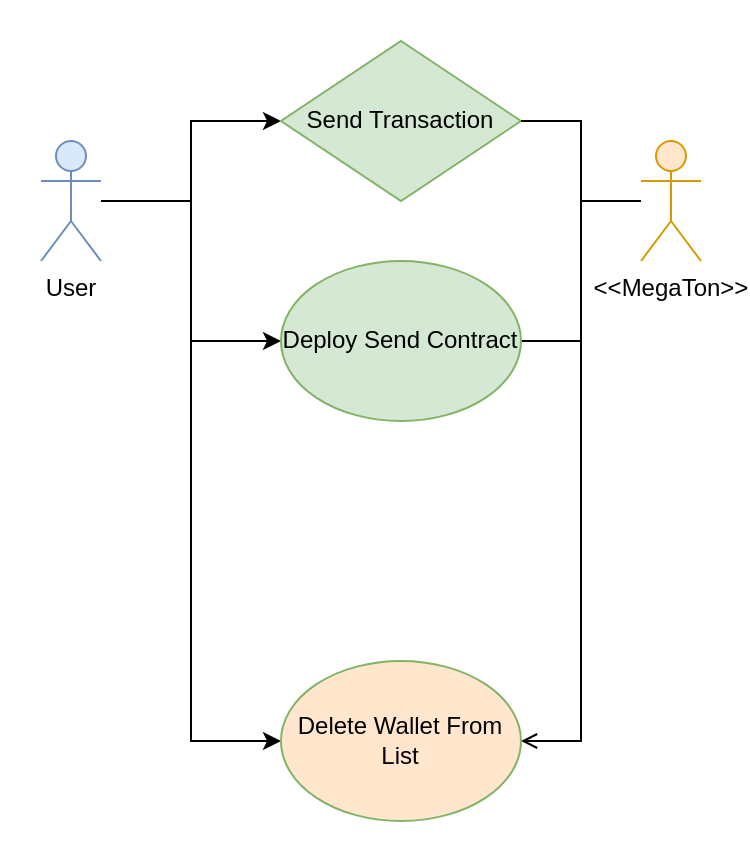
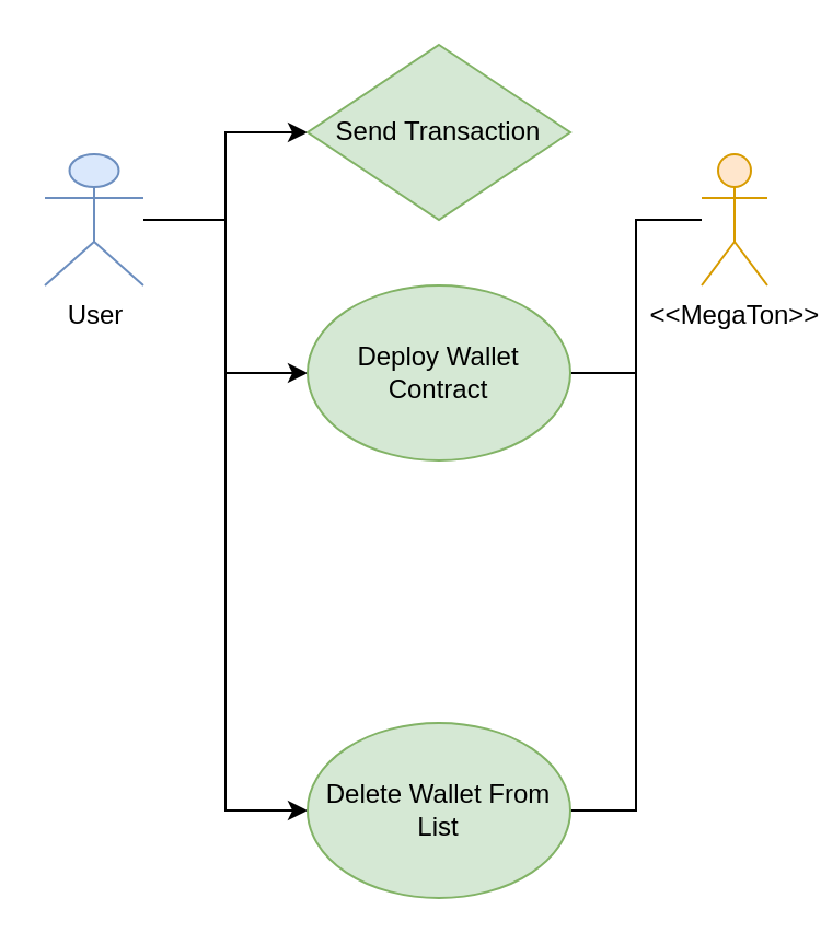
  <mxCell id="0" />
  <mxCell id="1" parent="0" />
  <mxCell id="2" style="edgeStyle=orthogonalEdgeStyle;rounded=0;orthogonalLoop=1;jettySize=auto;html=1;entryX=0;entryY=0.5;entryDx=0;entryDy=0;" edge="1" parent="1" source="5" target="6"><mxGeometry relative="1" as="geometry" /></mxCell>
  <mxCell id="3" style="edgeStyle=orthogonalEdgeStyle;rounded=0;orthogonalLoop=1;jettySize=auto;html=1;entryX=0;entryY=0.5;entryDx=0;entryDy=0;endArrow=classic;endFill=1;" edge="1" parent="1" source="5" target="11"><mxGeometry relative="1" as="geometry" /></mxCell>
  <mxCell id="4" style="edgeStyle=orthogonalEdgeStyle;rounded=0;orthogonalLoop=1;jettySize=auto;html=1;entryX=0;entryY=0.5;entryDx=0;entryDy=0;endArrow=classic;endFill=1;" edge="1" parent="1" source="5" target="12"><mxGeometry relative="1" as="geometry" /></mxCell>
- <mxCell id="5" value="User" style="shape=umlActor;verticalLabelPosition=bottom;verticalAlign=top;html=1;outlineConnect=0;fillColor=#dae8fc;strokeColor=#6c8ebf;" vertex="1" parent="1"><mxGeometry x="20" y="70" width="30" height="60" as="geometry" /></mxCell>
+ <mxCell id="5" value="User" style="shape=umlActor;verticalLabelPosition=bottom;verticalAlign=top;html=1;outlineConnect=0;fillColor=#dae8fc;strokeColor=#6c8ebf;" vertex="1" parent="1"><mxGeometry x="20" y="70" width="45" height="60" as="geometry" /></mxCell>
  <mxCell id="6" value="Send Transaction" style="rhombus;whiteSpace=wrap;html=1;fillColor=#d5e8d4;strokeColor=#82b366;" vertex="1" parent="1"><mxGeometry x="140" y="20" width="120" height="80" as="geometry" /></mxCell>
  <mxCell id="7" style="edgeStyle=orthogonalEdgeStyle;rounded=0;orthogonalLoop=1;jettySize=auto;html=1;entryX=1;entryY=0.5;entryDx=0;entryDy=0;endArrow=none;endFill=0;" edge="1" parent="1" source="10" target="11"><mxGeometry relative="1" as="geometry" /></mxCell>
- <mxCell id="8" style="edgeStyle=orthogonalEdgeStyle;rounded=0;orthogonalLoop=1;jettySize=auto;html=1;entryX=1;entryY=0.5;entryDx=0;entryDy=0;endArrow=none;endFill=0;" edge="1" parent="1" source="10" target="6"><mxGeometry relative="1" as="geometry" /></mxCell>
- <mxCell id="9" style="edgeStyle=orthogonalEdgeStyle;rounded=0;orthogonalLoop=1;jettySize=auto;html=1;entryX=1;entryY=0.5;entryDx=0;entryDy=0;endArrow=open;endFill=0;" edge="1" parent="1" source="10" target="12"><mxGeometry relative="1" as="geometry" /></mxCell>
+ <mxCell id="9" style="edgeStyle=orthogonalEdgeStyle;rounded=0;orthogonalLoop=1;jettySize=auto;html=1;entryX=1;entryY=0.5;entryDx=0;entryDy=0;endArrow=none;endFill=0;" edge="1" parent="1" source="10" target="12"><mxGeometry relative="1" as="geometry" /></mxCell>
  <mxCell id="10" value="&amp;lt;&amp;lt;MegaTon&amp;gt;&amp;gt;" style="shape=umlActor;verticalLabelPosition=bottom;verticalAlign=top;html=1;outlineConnect=0;fillColor=#ffe6cc;strokeColor=#d79b00;" vertex="1" parent="1"><mxGeometry x="320" y="70" width="30" height="60" as="geometry" /></mxCell>
- <mxCell id="11" value="Deploy Send Contract" style="ellipse;whiteSpace=wrap;html=1;fillColor=#d5e8d4;strokeColor=#82b366;" vertex="1" parent="1"><mxGeometry x="140" y="130" width="120" height="80" as="geometry" /></mxCell>
- <mxCell id="12" value="Delete Wallet From List" style="ellipse;whiteSpace=wrap;html=1;fillColor=#ffe6cc;strokeColor=#82b366;" vertex="1" parent="1"><mxGeometry x="140" y="330" width="120" height="80" as="geometry" /></mxCell>
+ <mxCell id="11" value="Deploy Wallet Contract" style="ellipse;whiteSpace=wrap;html=1;fillColor=#d5e8d4;strokeColor=#82b366;" vertex="1" parent="1"><mxGeometry x="140" y="130" width="120" height="80" as="geometry" /></mxCell>
+ <mxCell id="12" value="Delete Wallet From List" style="ellipse;whiteSpace=wrap;html=1;fillColor=#d5e8d4;strokeColor=#82b366;" vertex="1" parent="1"><mxGeometry x="140" y="330" width="120" height="80" as="geometry" /></mxCell>
